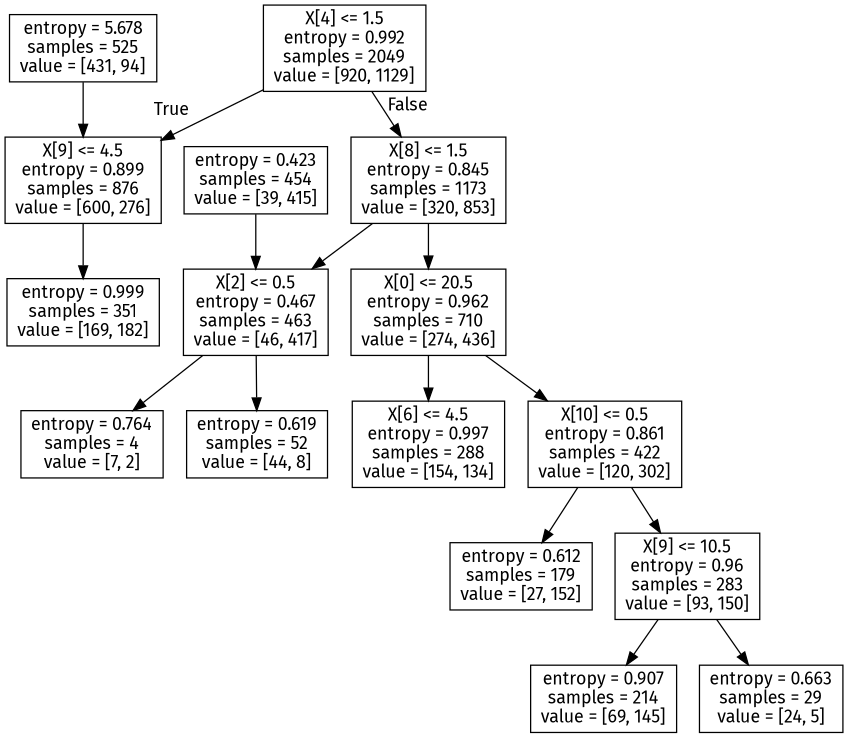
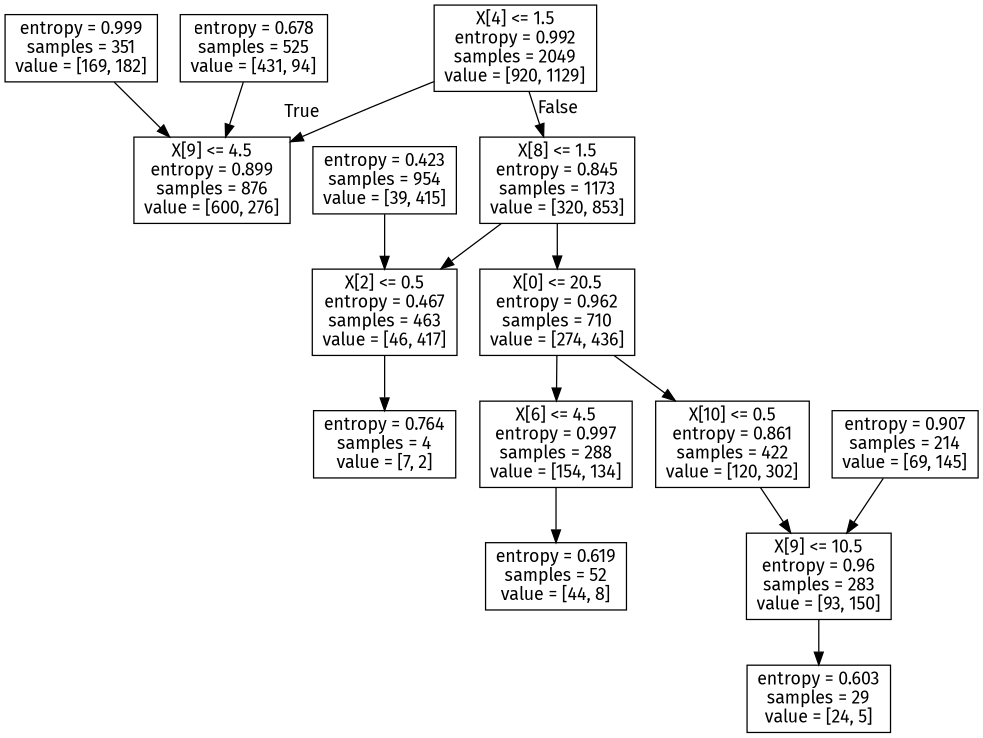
  digraph {
    fontname="Fira Sans"
    node [fontname="Fira Sans" shape=box]
    edge [fontname="Fira Sans"]
    n1 [label="X[4] <= 1.5\nentropy = 0.992\nsamples = 2049\nvalue = [920, 1129]"]
    n2 [label="X[9] <= 4.5\nentropy = 0.899\nsamples = 876\nvalue = [600, 276]"]
    n3 [label="X[8] <= 1.5\nentropy = 0.845\nsamples = 1173\nvalue = [320, 853]"]
    n4 [label="entropy = 0.999\nsamples = 351\nvalue = [169, 182]"]
    n5 [label="X[2] <= 0.5\nentropy = 0.467\nsamples = 463\nvalue = [46, 417]"]
    n6 [label="X[0] <= 20.5\nentropy = 0.962\nsamples = 710\nvalue = [274, 436]"]
-   n7 [label="entropy = 5.678\nsamples = 525\nvalue = [431, 94]"]
+   n7 [label="entropy = 0.678\nsamples = 525\nvalue = [431, 94]"]
    n8 [label="entropy = 0.764\nsamples = 4\nvalue = [7, 2]"]
    n9 [label="X[6] <= 4.5\nentropy = 0.997\nsamples = 288\nvalue = [154, 134]"]
    n10 [label="X[10] <= 0.5\nentropy = 0.861\nsamples = 422\nvalue = [120, 302]"]
-   n11 [label="entropy = 0.423\nsamples = 454\nvalue = [39, 415]"]
+   n11 [label="entropy = 0.423\nsamples = 954\nvalue = [39, 415]"]
    n12 [label="entropy = 0.619\nsamples = 52\nvalue = [44, 8]"]
-   n13 [label="entropy = 0.612\nsamples = 179\nvalue = [27, 152]"]
    n14 [label="X[9] <= 10.5\nentropy = 0.96\nsamples = 283\nvalue = [93, 150]"]
    n15 [label="entropy = 0.907\nsamples = 214\nvalue = [69, 145]"]
-   n16 [label="entropy = 0.663\nsamples = 29\nvalue = [24, 5]"]
+   n16 [label="entropy = 0.603\nsamples = 29\nvalue = [24, 5]"]
    n1 -> n2 [headlabel=True labelangle=45 labeldistance=2.5]
    n1 -> n3 [headlabel=False labelangle=-45 labeldistance=2.5]
-   n2 -> n4
+   n4 -> n2
    n3 -> n5
    n3 -> n6
    n5 -> n8
    n6 -> n9
    n6 -> n10
    n7 -> n2
-   n5 -> n12
-   n10 -> n13
+   n9 -> n12
    n10 -> n14
    n11 -> n5
-   n14 -> n15
+   n15 -> n14
    n14 -> n16
  }
